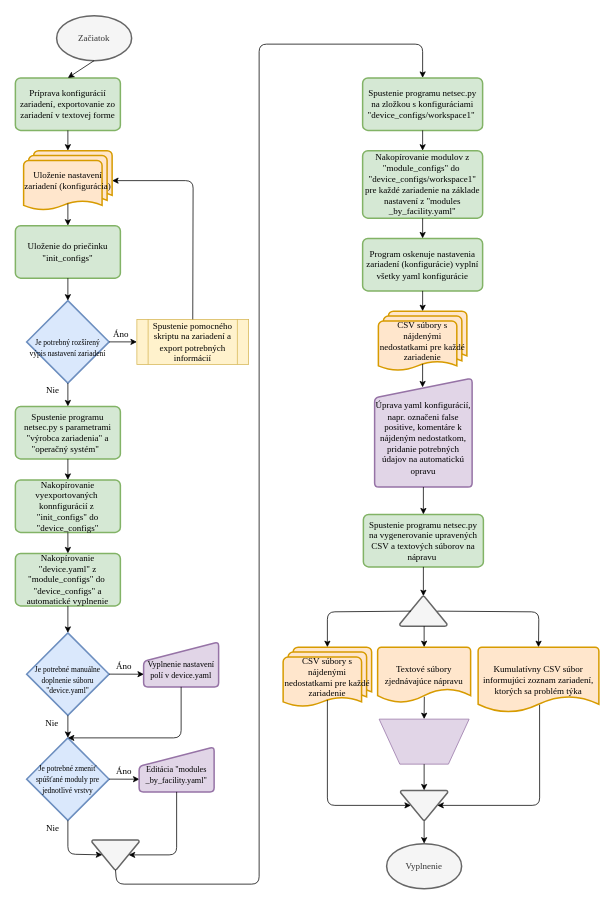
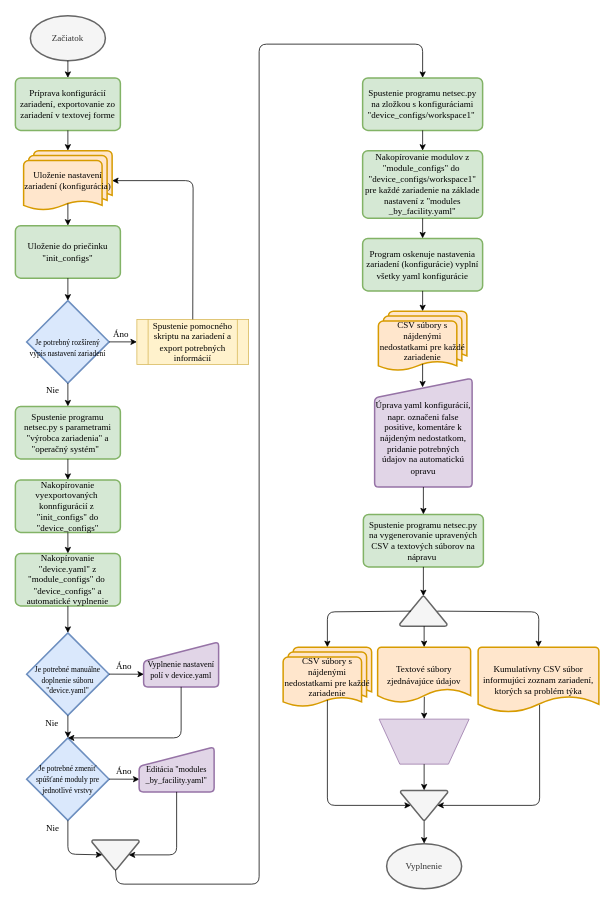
  <mxCell id="0" />
  <mxCell id="1" parent="0" />
- <mxCell id="2" value="Začiatok" style="strokeWidth=2;html=1;shape=mxgraph.flowchart.start_1;whiteSpace=wrap;fontFamily=Vafle VUT;fillColor=#f5f5f5;strokeColor=#666666;fontColor=#333333;" vertex="1" parent="1"><mxGeometry x="75" y="20" width="100" height="60" as="geometry" /></mxCell>
+ <mxCell id="2" value="Začiatok" style="strokeWidth=2;html=1;shape=mxgraph.flowchart.start_1;whiteSpace=wrap;fontFamily=Vafle VUT;fillColor=#f5f5f5;strokeColor=#666666;fontColor=#333333;" vertex="1" parent="1"><mxGeometry x="40" y="20" width="100" height="60" as="geometry" /></mxCell>
  <mxCell id="3" value="&lt;font style=&quot;font-size: 10px&quot;&gt;&lt;br&gt;Je potrebný rozšírený výpis nastavení zariadení&lt;/font&gt;" style="strokeWidth=2;html=1;shape=mxgraph.flowchart.decision;whiteSpace=wrap;fontFamily=Vafle VUT;fillColor=#dae8fc;strokeColor=#6c8ebf;" vertex="1" parent="1"><mxGeometry x="35" y="400" width="110" height="110" as="geometry" /></mxCell>
  <mxCell id="4" value="Spustenie pomocného skriptu na zariadení a export potrebných informácií" style="shape=process;whiteSpace=wrap;html=1;backgroundOutline=1;fontFamily=Vafle VUT;fillColor=#fff2cc;strokeColor=#d6b656;" vertex="1" parent="1"><mxGeometry x="182" y="425" width="149" height="60" as="geometry" /></mxCell>
  <mxCell id="5" value="" style="endArrow=classic;html=1;fontFamily=Vafle VUT;entryX=0;entryY=0.5;entryDx=0;entryDy=0;exitX=1;exitY=0.5;exitDx=0;exitDy=0;exitPerimeter=0;" edge="1" parent="1" source="3" target="4"><mxGeometry width="50" height="50" relative="1" as="geometry"><mxPoint x="30" y="590" as="sourcePoint" /><mxPoint x="80" y="540" as="targetPoint" /></mxGeometry></mxCell>
  <mxCell id="6" value="Áno" style="text;html=1;strokeColor=none;fillColor=none;align=center;verticalAlign=middle;whiteSpace=wrap;rounded=0;fontFamily=Vafle VUT;" vertex="1" parent="1"><mxGeometry x="141" y="435" width="40" height="20" as="geometry" /></mxCell>
  <mxCell id="7" value="" style="endArrow=classic;html=1;fontFamily=Vafle VUT;exitX=0.5;exitY=0;exitDx=0;exitDy=0;entryX=1;entryY=0.5;entryDx=0;entryDy=0;entryPerimeter=0;" edge="1" parent="1" source="4" target="11"><mxGeometry width="50" height="50" relative="1" as="geometry"><mxPoint x="67" y="610" as="sourcePoint" /><mxPoint x="390" y="465" as="targetPoint" /><Array as="points"><mxPoint x="257" y="240" /></Array></mxGeometry></mxCell>
  <mxCell id="8" value="Nie" style="text;html=1;strokeColor=none;fillColor=none;align=center;verticalAlign=middle;whiteSpace=wrap;rounded=0;fontFamily=Vafle VUT;" vertex="1" parent="1"><mxGeometry x="50" y="510" width="40" height="20" as="geometry" /></mxCell>
  <mxCell id="9" value="Spustenie programu netsec.py s parametrami &quot;výrobca zariadenia&quot; a &quot;operačný systém&quot;&amp;nbsp;&amp;nbsp;" style="rounded=1;whiteSpace=wrap;html=1;absoluteArcSize=1;arcSize=14;strokeWidth=2;fontFamily=Vafle VUT;fillColor=#d5e8d4;strokeColor=#82b366;" vertex="1" parent="1"><mxGeometry x="20" y="541" width="140" height="70" as="geometry" /></mxCell>
  <mxCell id="10" value="Príprava konfigurácií zariadení, exportovanie zo zariadení v textovej forme" style="rounded=1;whiteSpace=wrap;html=1;absoluteArcSize=1;arcSize=14;strokeWidth=2;fontFamily=Vafle VUT;fillColor=#d5e8d4;strokeColor=#82b366;" vertex="1" parent="1"><mxGeometry x="20" y="103" width="140" height="70" as="geometry" /></mxCell>
  <mxCell id="11" value="Uloženie nastavení zariadení (konfigurácia)" style="strokeWidth=2;html=1;shape=mxgraph.flowchart.multi-document;whiteSpace=wrap;fontFamily=Vafle VUT;fillColor=#ffe6cc;strokeColor=#d79b00;" vertex="1" parent="1"><mxGeometry x="31" y="200" width="118" height="80" as="geometry" /></mxCell>
  <mxCell id="12" value="" style="endArrow=classic;html=1;fontFamily=Vafle VUT;entryX=0.5;entryY=0;entryDx=0;entryDy=0;entryPerimeter=0;exitX=0.5;exitY=1;exitDx=0;exitDy=0;" edge="1" parent="1" source="10" target="11"><mxGeometry width="50" height="50" relative="1" as="geometry"><mxPoint x="-260" y="359" as="sourcePoint" /><mxPoint x="-210" y="309" as="targetPoint" /></mxGeometry></mxCell>
  <mxCell id="13" value="Uloženie do priečinku &quot;init_configs&quot;" style="rounded=1;whiteSpace=wrap;html=1;absoluteArcSize=1;arcSize=14;strokeWidth=2;fontFamily=Vafle VUT;fillColor=#d5e8d4;strokeColor=#82b366;" vertex="1" parent="1"><mxGeometry x="20" y="300" width="140" height="70" as="geometry" /></mxCell>
  <mxCell id="14" value="" style="endArrow=classic;html=1;fontFamily=Vafle VUT;exitX=0.5;exitY=0.88;exitDx=0;exitDy=0;exitPerimeter=0;" edge="1" parent="1" source="11" target="13"><mxGeometry width="50" height="50" relative="1" as="geometry"><mxPoint x="100" y="189" as="sourcePoint" /><mxPoint x="100" y="219" as="targetPoint" /></mxGeometry></mxCell>
  <mxCell id="15" value="" style="endArrow=classic;html=1;fontFamily=Vafle VUT;entryX=0.5;entryY=0;entryDx=0;entryDy=0;exitX=0.5;exitY=1;exitDx=0;exitDy=0;exitPerimeter=0;" edge="1" parent="1" source="2" target="10"><mxGeometry width="50" height="50" relative="1" as="geometry"><mxPoint x="40" y="469" as="sourcePoint" /><mxPoint x="90" y="419" as="targetPoint" /></mxGeometry></mxCell>
  <mxCell id="16" value="" style="endArrow=classic;html=1;fontFamily=Vafle VUT;entryX=0.5;entryY=0;entryDx=0;entryDy=0;entryPerimeter=0;exitX=0.5;exitY=1;exitDx=0;exitDy=0;" edge="1" parent="1" source="13" target="3"><mxGeometry width="50" height="50" relative="1" as="geometry"><mxPoint x="20" y="790" as="sourcePoint" /><mxPoint x="70" y="740" as="targetPoint" /></mxGeometry></mxCell>
  <mxCell id="17" value="" style="endArrow=classic;html=1;fontFamily=Vafle VUT;entryX=0.5;entryY=0;entryDx=0;entryDy=0;exitX=0.5;exitY=1;exitDx=0;exitDy=0;exitPerimeter=0;" edge="1" parent="1" source="3" target="9"><mxGeometry width="50" height="50" relative="1" as="geometry"><mxPoint x="90" y="519" as="sourcePoint" /><mxPoint x="70" y="660" as="targetPoint" /></mxGeometry></mxCell>
  <mxCell id="18" value="Nakopírovanie vyexportovaných&amp;nbsp; konnfigurácií z&amp;nbsp; &quot;init_configs&quot; do &quot;device_configs&quot;" style="rounded=1;whiteSpace=wrap;html=1;absoluteArcSize=1;arcSize=14;strokeWidth=2;fontFamily=Vafle VUT;fillColor=#d5e8d4;strokeColor=#82b366;" vertex="1" parent="1"><mxGeometry x="20" y="639" width="140" height="70" as="geometry" /></mxCell>
  <mxCell id="19" value="Nakopírovanie &quot;device.yaml&quot; z &quot;module_configs&quot; do&amp;nbsp; &quot;device_configs&quot; a automatické vyplnenie" style="rounded=1;whiteSpace=wrap;html=1;absoluteArcSize=1;arcSize=14;strokeWidth=2;fontFamily=Vafle VUT;fillColor=#d5e8d4;strokeColor=#82b366;" vertex="1" parent="1"><mxGeometry x="20" y="737" width="140" height="70" as="geometry" /></mxCell>
  <mxCell id="20" value="" style="endArrow=classic;html=1;fontFamily=Vafle VUT;exitX=0.5;exitY=1;exitDx=0;exitDy=0;entryX=0.5;entryY=0;entryDx=0;entryDy=0;" edge="1" parent="1" source="9" target="18"><mxGeometry width="50" height="50" relative="1" as="geometry"><mxPoint x="20" y="920" as="sourcePoint" /><mxPoint x="90" y="638" as="targetPoint" /></mxGeometry></mxCell>
  <mxCell id="21" value="" style="endArrow=classic;html=1;fontFamily=Vafle VUT;exitX=0.5;exitY=1;exitDx=0;exitDy=0;" edge="1" parent="1" source="18"><mxGeometry width="50" height="50" relative="1" as="geometry"><mxPoint x="20" y="918" as="sourcePoint" /><mxPoint x="90" y="737" as="targetPoint" /></mxGeometry></mxCell>
  <mxCell id="22" value="&lt;font style=&quot;font-size: 10px&quot;&gt;&lt;br&gt;Je potrebné manuálne doplnenie súboru &quot;device.yaml&quot;&lt;/font&gt;" style="strokeWidth=2;html=1;shape=mxgraph.flowchart.decision;whiteSpace=wrap;fontFamily=Vafle VUT;fillColor=#dae8fc;strokeColor=#6c8ebf;" vertex="1" parent="1"><mxGeometry x="35" y="843" width="110" height="110" as="geometry" /></mxCell>
  <mxCell id="23" value="" style="endArrow=classic;html=1;fontFamily=Vafle VUT;exitX=0.5;exitY=1;exitDx=0;exitDy=0;" edge="1" parent="1" source="19"><mxGeometry width="50" height="50" relative="1" as="geometry"><mxPoint x="20" y="1068" as="sourcePoint" /><mxPoint x="90" y="843" as="targetPoint" /></mxGeometry></mxCell>
  <mxCell id="24" value="" style="endArrow=classic;html=1;fontFamily=Vafle VUT;exitX=1;exitY=0.5;exitDx=0;exitDy=0;exitPerimeter=0;entryX=0.004;entryY=0.719;entryDx=0;entryDy=0;entryPerimeter=0;" edge="1" parent="1" source="22" target="25"><mxGeometry width="50" height="50" relative="1" as="geometry"><mxPoint x="20" y="1208" as="sourcePoint" /><mxPoint x="160" y="978" as="targetPoint" /></mxGeometry></mxCell>
  <mxCell id="25" value="&lt;font style=&quot;font-size: 11px&quot;&gt;&lt;br&gt;Vyplnenie nastavení polí v device.yaml&lt;/font&gt;" style="html=1;strokeWidth=2;shape=manualInput;whiteSpace=wrap;rounded=1;size=26;arcSize=11;fontFamily=Vafle VUT;fillColor=#e1d5e7;strokeColor=#9673a6;" vertex="1" parent="1"><mxGeometry x="191" y="855" width="100" height="60" as="geometry" /></mxCell>
  <mxCell id="26" value="" style="endArrow=classic;html=1;fontFamily=Vafle VUT;exitX=0.5;exitY=1;exitDx=0;exitDy=0;exitPerimeter=0;entryX=0.5;entryY=0;entryDx=0;entryDy=0;entryPerimeter=0;" edge="1" parent="1" source="22" target="30"><mxGeometry width="50" height="50" relative="1" as="geometry"><mxPoint x="20" y="1178" as="sourcePoint" /><mxPoint x="90" y="1034" as="targetPoint" /></mxGeometry></mxCell>
  <mxCell id="27" value="Áno" style="text;html=1;strokeColor=none;fillColor=none;align=center;verticalAlign=middle;whiteSpace=wrap;rounded=0;fontFamily=Vafle VUT;" vertex="1" parent="1"><mxGeometry x="145" y="878" width="40" height="20" as="geometry" /></mxCell>
  <mxCell id="28" value="Nie" style="text;html=1;strokeColor=none;fillColor=none;align=center;verticalAlign=middle;whiteSpace=wrap;rounded=0;fontFamily=Vafle VUT;" vertex="1" parent="1"><mxGeometry x="49" y="953" width="40" height="20" as="geometry" /></mxCell>
  <mxCell id="29" value="&lt;span style=&quot;white-space: normal&quot;&gt;&lt;font style=&quot;font-size: 12px&quot;&gt;Spustenie programu netsec.py na zložkou s konfiguráciami &quot;device_configs/workspace1&quot;&amp;nbsp;&lt;/font&gt;&lt;/span&gt;" style="rounded=1;whiteSpace=wrap;html=1;absoluteArcSize=1;arcSize=14;strokeWidth=2;fontFamily=Vafle VUT;fillColor=#d5e8d4;strokeColor=#82b366;" vertex="1" parent="1"><mxGeometry x="483" y="103" width="160" height="70" as="geometry" /></mxCell>
  <mxCell id="30" value="&lt;span style=&quot;font-size: 10px&quot;&gt;Je potrebné zmeniť spúšťané moduly pre jednotlivé vrstvy&lt;/span&gt;" style="strokeWidth=2;html=1;shape=mxgraph.flowchart.decision;whiteSpace=wrap;fontFamily=Vafle VUT;fillColor=#dae8fc;strokeColor=#6c8ebf;" vertex="1" parent="1"><mxGeometry x="35" y="983" width="110" height="110" as="geometry" /></mxCell>
  <mxCell id="31" value="" style="endArrow=classic;html=1;fontFamily=Vafle VUT;exitX=1;exitY=0.5;exitDx=0;exitDy=0;exitPerimeter=0;entryX=0.004;entryY=0.719;entryDx=0;entryDy=0;entryPerimeter=0;" edge="1" parent="1" source="30" target="32"><mxGeometry width="50" height="50" relative="1" as="geometry"><mxPoint x="485" y="1158" as="sourcePoint" /><mxPoint x="625" y="928" as="targetPoint" /></mxGeometry></mxCell>
  <mxCell id="32" value="&lt;font style=&quot;font-size: 11px&quot;&gt;&lt;br&gt;Editácia &quot;modules _by_facility.yaml&quot;&lt;/font&gt;" style="html=1;strokeWidth=2;shape=manualInput;whiteSpace=wrap;rounded=1;size=26;arcSize=11;fontFamily=Vafle VUT;fillColor=#e1d5e7;strokeColor=#9673a6;" vertex="1" parent="1"><mxGeometry x="185" y="995" width="100" height="60" as="geometry" /></mxCell>
  <mxCell id="33" value="Áno" style="text;html=1;strokeColor=none;fillColor=none;align=center;verticalAlign=middle;whiteSpace=wrap;rounded=0;fontFamily=Vafle VUT;" vertex="1" parent="1"><mxGeometry x="145" y="1018" width="40" height="20" as="geometry" /></mxCell>
  <mxCell id="34" value="Nie" style="text;html=1;strokeColor=none;fillColor=none;align=center;verticalAlign=middle;whiteSpace=wrap;rounded=0;fontFamily=Vafle VUT;" vertex="1" parent="1"><mxGeometry x="50" y="1094" width="40" height="20" as="geometry" /></mxCell>
  <mxCell id="35" value="" style="endArrow=classic;html=1;fontFamily=Vafle VUT;entryX=0.5;entryY=0;entryDx=0;entryDy=0;entryPerimeter=0;exitX=0.5;exitY=1;exitDx=0;exitDy=0;" edge="1" parent="1" source="25" target="30"><mxGeometry width="50" height="50" relative="1" as="geometry"><mxPoint x="25" y="1256" as="sourcePoint" /><mxPoint x="75" y="1206" as="targetPoint" /><Array as="points"><mxPoint x="241" y="983" /></Array></mxGeometry></mxCell>
  <mxCell id="36" value="&lt;font style=&quot;font-size: 12px&quot;&gt;Nakopírovanie modulov z &quot;module_configs&quot; do&amp;nbsp; &quot;device_configs/workspace1&quot; pre každé zariadenie na základe nastavení z &quot;modules _by_facility.yaml&quot;&lt;/font&gt;" style="rounded=1;whiteSpace=wrap;html=1;absoluteArcSize=1;arcSize=14;strokeWidth=2;fontFamily=Vafle VUT;fillColor=#d5e8d4;strokeColor=#82b366;" vertex="1" parent="1"><mxGeometry x="483" y="200" width="160" height="90" as="geometry" /></mxCell>
  <mxCell id="37" value="" style="endArrow=classic;html=1;fontFamily=Vafle VUT;entryX=0.5;entryY=0;entryDx=0;entryDy=0;" edge="1" parent="1" source="29" target="36"><mxGeometry width="50" height="50" relative="1" as="geometry"><mxPoint x="503" y="380" as="sourcePoint" /><mxPoint x="543" y="400" as="targetPoint" /></mxGeometry></mxCell>
  <mxCell id="38" value="&lt;span style=&quot;white-space: normal&quot;&gt;&lt;font style=&quot;font-size: 12px&quot;&gt;Program oskenuje nastavenia zariadení (konfigurácie) vyplní všetky yaml konfigurácie&lt;/font&gt;&lt;/span&gt;" style="rounded=1;whiteSpace=wrap;html=1;absoluteArcSize=1;arcSize=14;strokeWidth=2;fontFamily=Vafle VUT;fillColor=#d5e8d4;strokeColor=#82b366;" vertex="1" parent="1"><mxGeometry x="483" y="317" width="160" height="70" as="geometry" /></mxCell>
  <mxCell id="39" value="" style="endArrow=classic;html=1;fontFamily=Vafle VUT;exitX=0.5;exitY=1;exitDx=0;exitDy=0;" edge="1" parent="1" source="36" target="38"><mxGeometry width="50" height="50" relative="1" as="geometry"><mxPoint x="583" y="308" as="sourcePoint" /><mxPoint x="603" y="468" as="targetPoint" /></mxGeometry></mxCell>
  <mxCell id="40" value="CSV súbory s nájdenými nedostatkami pre každé zariadenie" style="strokeWidth=2;html=1;shape=mxgraph.flowchart.multi-document;whiteSpace=wrap;fontFamily=Vafle VUT;fillColor=#ffe6cc;strokeColor=#d79b00;" vertex="1" parent="1"><mxGeometry x="504" y="414" width="118" height="80" as="geometry" /></mxCell>
  <mxCell id="41" value="" style="endArrow=classic;html=1;fontFamily=Vafle VUT;exitX=0.5;exitY=1;exitDx=0;exitDy=0;entryX=0.5;entryY=0;entryDx=0;entryDy=0;entryPerimeter=0;" edge="1" parent="1" source="38" target="40"><mxGeometry width="50" height="50" relative="1" as="geometry"><mxPoint x="573" y="290" as="sourcePoint" /><mxPoint x="573" y="327" as="targetPoint" /></mxGeometry></mxCell>
  <mxCell id="42" value="" style="endArrow=classic;html=1;fontFamily=Vafle VUT;exitX=0.5;exitY=0.88;exitDx=0;exitDy=0;exitPerimeter=0;entryX=0.492;entryY=0.084;entryDx=0;entryDy=0;entryPerimeter=0;" edge="1" parent="1" source="40" target="43"><mxGeometry width="50" height="50" relative="1" as="geometry"><mxPoint x="563" y="500" as="sourcePoint" /><mxPoint x="563" y="518" as="targetPoint" /></mxGeometry></mxCell>
  <mxCell id="43" value="&lt;br&gt;Úprava yaml konfigurácií, napr. označeni false positive, komentáre k nájdeným nedostatkom, pridanie potrebných údajov na automatickú opravu" style="html=1;strokeWidth=2;shape=manualInput;whiteSpace=wrap;rounded=1;size=26;arcSize=11;fontFamily=Vafle VUT;fillColor=#e1d5e7;strokeColor=#9673a6;" vertex="1" parent="1"><mxGeometry x="499" y="503.5" width="130" height="145" as="geometry" /></mxCell>
  <mxCell id="44" value="&lt;span style=&quot;white-space: normal&quot;&gt;&lt;font style=&quot;font-size: 12px&quot;&gt;Spustenie programu netsec.py na vygenerovanie upravených CSV a textových súborov na nápravu&amp;nbsp;&lt;/font&gt;&lt;/span&gt;" style="rounded=1;whiteSpace=wrap;html=1;absoluteArcSize=1;arcSize=14;strokeWidth=2;fontFamily=Vafle VUT;fillColor=#d5e8d4;strokeColor=#82b366;" vertex="1" parent="1"><mxGeometry x="484" y="685" width="160" height="70" as="geometry" /></mxCell>
  <mxCell id="45" value="" style="endArrow=classic;html=1;fontFamily=Vafle VUT;exitX=0.5;exitY=1;exitDx=0;exitDy=0;entryX=0.5;entryY=0;entryDx=0;entryDy=0;" edge="1" parent="1" source="43" target="44"><mxGeometry width="50" height="50" relative="1" as="geometry"><mxPoint x="593" y="698" as="sourcePoint" /><mxPoint x="593" y="698" as="targetPoint" /></mxGeometry></mxCell>
  <mxCell id="46" value="CSV súbory s nájdenými nedostatkami pre každé zariadenie" style="strokeWidth=2;html=1;shape=mxgraph.flowchart.multi-document;whiteSpace=wrap;fontFamily=Vafle VUT;fillColor=#ffe6cc;strokeColor=#d79b00;" vertex="1" parent="1"><mxGeometry x="377" y="862" width="118" height="80" as="geometry" /></mxCell>
  <mxCell id="47" value="Kumulatívny CSV súbor informujúci zoznam zariadení, ktorých sa problém týka" style="strokeWidth=2;html=1;shape=mxgraph.flowchart.document2;whiteSpace=wrap;size=0.25;fontFamily=Vafle VUT;fillColor=#ffe6cc;strokeColor=#d79b00;" vertex="1" parent="1"><mxGeometry x="637" y="862" width="161" height="87" as="geometry" /></mxCell>
- <mxCell id="48" value="Textové súbory zjednávajúce nápravu" style="strokeWidth=2;html=1;shape=mxgraph.flowchart.document2;whiteSpace=wrap;size=0.25;fontFamily=Vafle VUT;fillColor=#ffe6cc;strokeColor=#d79b00;" vertex="1" parent="1"><mxGeometry x="503" y="862" width="124" height="74" as="geometry" /></mxCell>
+ <mxCell id="48" value="Textové súbory zjednávajúce údajov" style="strokeWidth=2;html=1;shape=mxgraph.flowchart.document2;whiteSpace=wrap;size=0.25;fontFamily=Vafle VUT;fillColor=#ffe6cc;strokeColor=#d79b00;" vertex="1" parent="1"><mxGeometry x="503" y="862" width="124" height="74" as="geometry" /></mxCell>
  <mxCell id="49" value="Vyplnenie" style="strokeWidth=2;html=1;shape=mxgraph.flowchart.start_1;whiteSpace=wrap;fontFamily=Vafle VUT;fillColor=#f5f5f5;strokeColor=#666666;fontColor=#333333;" vertex="1" parent="1"><mxGeometry x="515" y="1124" width="100" height="60" as="geometry" /></mxCell>
  <mxCell id="50" value="" style="strokeWidth=2;html=1;shape=mxgraph.flowchart.extract_or_measurement;whiteSpace=wrap;fontFamily=Vafle VUT;fillColor=#f5f5f5;strokeColor=#666666;fontColor=#333333;" vertex="1" parent="1"><mxGeometry x="532.5" y="794" width="63" height="40" as="geometry" /></mxCell>
  <mxCell id="51" value="" style="endArrow=classic;html=1;fontFamily=Vafle VUT;entryX=0.5;entryY=0;entryDx=0;entryDy=0;entryPerimeter=0;exitX=0.5;exitY=1;exitDx=0;exitDy=0;" edge="1" parent="1" source="44" target="50"><mxGeometry width="50" height="50" relative="1" as="geometry"><mxPoint x="716.5" y="763" as="sourcePoint" /><mxPoint x="766.5" y="713" as="targetPoint" /></mxGeometry></mxCell>
  <mxCell id="52" value="" style="endArrow=classic;html=1;fontFamily=Vafle VUT;entryX=0.5;entryY=0;entryDx=0;entryDy=0;entryPerimeter=0;exitX=0.22;exitY=0.5;exitDx=0;exitDy=0;exitPerimeter=0;" edge="1" parent="1" target="46"><mxGeometry width="50" height="50" relative="1" as="geometry"><mxPoint x="547.36" y="814" as="sourcePoint" /><mxPoint x="488" y="795" as="targetPoint" /><Array as="points"><mxPoint x="436" y="815" /></Array></mxGeometry></mxCell>
  <mxCell id="53" value="" style="endArrow=classic;html=1;fontFamily=Vafle VUT;entryX=0.5;entryY=0;entryDx=0;entryDy=0;entryPerimeter=0;exitX=0.5;exitY=1;exitDx=0;exitDy=0;exitPerimeter=0;" edge="1" parent="1" target="48"><mxGeometry width="50" height="50" relative="1" as="geometry"><mxPoint x="565" y="834" as="sourcePoint" /><mxPoint x="576" y="795" as="targetPoint" /></mxGeometry></mxCell>
  <mxCell id="54" value="" style="endArrow=classic;html=1;fontFamily=Vafle VUT;entryX=0.5;entryY=0;entryDx=0;entryDy=0;entryPerimeter=0;exitX=0.78;exitY=0.5;exitDx=0;exitDy=0;exitPerimeter=0;" edge="1" parent="1" target="47"><mxGeometry width="50" height="50" relative="1" as="geometry"><mxPoint x="582.64" y="814" as="sourcePoint" /><mxPoint x="576" y="795" as="targetPoint" /><Array as="points"><mxPoint x="718" y="815" /></Array></mxGeometry></mxCell>
  <mxCell id="55" value="" style="strokeWidth=2;html=1;shape=mxgraph.flowchart.extract_or_measurement;whiteSpace=wrap;fontFamily=Vafle VUT;rotation=-180;fillColor=#f5f5f5;strokeColor=#666666;fontColor=#333333;" vertex="1" parent="1"><mxGeometry x="122" y="1119" width="63" height="40" as="geometry" /></mxCell>
  <mxCell id="56" value="" style="endArrow=classic;html=1;fontFamily=Vafle VUT;entryX=0.78;entryY=0.5;entryDx=0;entryDy=0;entryPerimeter=0;exitX=0.5;exitY=1;exitDx=0;exitDy=0;exitPerimeter=0;" edge="1" parent="1" source="30" target="55"><mxGeometry width="50" height="50" relative="1" as="geometry"><mxPoint x="95" y="1106" as="sourcePoint" /><mxPoint x="90" y="1137" as="targetPoint" /><Array as="points"><mxPoint x="90" y="1138" /></Array></mxGeometry></mxCell>
  <mxCell id="57" value="" style="endArrow=classic;html=1;fontFamily=Vafle VUT;entryX=0.22;entryY=0.5;entryDx=0;entryDy=0;entryPerimeter=0;exitX=0.5;exitY=1;exitDx=0;exitDy=0;" edge="1" parent="1" source="32" target="55"><mxGeometry width="50" height="50" relative="1" as="geometry"><mxPoint x="245" y="1076" as="sourcePoint" /><mxPoint x="280.86" y="1119" as="targetPoint" /><Array as="points"><mxPoint x="235" y="1139" /></Array></mxGeometry></mxCell>
  <mxCell id="58" value="" style="endArrow=classic;html=1;fontFamily=Vafle VUT;exitX=0.5;exitY=0;exitDx=0;exitDy=0;exitPerimeter=0;entryX=0.5;entryY=0;entryDx=0;entryDy=0;" edge="1" parent="1" source="55" target="29"><mxGeometry width="50" height="50" relative="1" as="geometry"><mxPoint x="153.5" y="1159" as="sourcePoint" /><mxPoint x="563" y="103" as="targetPoint" /><Array as="points"><mxPoint x="155" y="1178" /><mxPoint x="345" y="1178" /><mxPoint x="345" y="58" /><mxPoint x="563" y="58" /></Array></mxGeometry></mxCell>
  <mxCell id="59" value="" style="strokeWidth=2;html=1;shape=mxgraph.flowchart.extract_or_measurement;whiteSpace=wrap;fontFamily=Vafle VUT;rotation=-180;fillColor=#f5f5f5;strokeColor=#666666;fontColor=#333333;" vertex="1" parent="1"><mxGeometry x="533.5" y="1053" width="63" height="40" as="geometry" /></mxCell>
  <mxCell id="60" value="" style="endArrow=classic;html=1;fontFamily=Vafle VUT;entryX=0.5;entryY=0;entryDx=0;entryDy=0;exitX=0.502;exitY=0.894;exitDx=0;exitDy=0;exitPerimeter=0;" edge="1" parent="1" source="48" target="62"><mxGeometry width="50" height="50" relative="1" as="geometry"><mxPoint x="574" y="938" as="sourcePoint" /><mxPoint x="574" y="804" as="targetPoint" /></mxGeometry></mxCell>
  <mxCell id="61" value="" style="group" vertex="1" connectable="0" parent="1"><mxGeometry x="505" y="958" width="120" height="60" as="geometry" /></mxCell>
  <mxCell id="62" value="" style="verticalLabelPosition=bottom;verticalAlign=top;html=1;shape=trapezoid;perimeter=trapezoidPerimeter;whiteSpace=wrap;size=0.23;arcSize=10;flipV=1;fontFamily=Vafle VUT;fillColor=#e1d5e7;strokeColor=#9673a6;" vertex="1" parent="61"><mxGeometry width="120" height="60" as="geometry" /></mxCell>
  <mxCell id="63" value="" style="endArrow=classic;html=1;fontFamily=Vafle VUT;entryX=0.78;entryY=0.5;entryDx=0;entryDy=0;exitX=0.5;exitY=0.88;exitDx=0;exitDy=0;exitPerimeter=0;entryPerimeter=0;" edge="1" parent="1" source="46" target="59"><mxGeometry width="50" height="50" relative="1" as="geometry"><mxPoint x="575.248" y="938.156" as="sourcePoint" /><mxPoint x="575" y="968" as="targetPoint" /><Array as="points"><mxPoint x="436" y="1073" /></Array></mxGeometry></mxCell>
  <mxCell id="64" value="" style="endArrow=classic;html=1;fontFamily=Vafle VUT;entryX=0.22;entryY=0.5;entryDx=0;entryDy=0;entryPerimeter=0;exitX=0.509;exitY=0.884;exitDx=0;exitDy=0;exitPerimeter=0;" edge="1" parent="1" source="47" target="59"><mxGeometry width="50" height="50" relative="1" as="geometry"><mxPoint x="735" y="958" as="sourcePoint" /><mxPoint x="585" y="978" as="targetPoint" /><Array as="points"><mxPoint x="719" y="1073" /></Array></mxGeometry></mxCell>
  <mxCell id="65" value="" style="endArrow=classic;html=1;fontFamily=Vafle VUT;entryX=0.5;entryY=1;entryDx=0;entryDy=0;exitX=0.5;exitY=1;exitDx=0;exitDy=0;entryPerimeter=0;" edge="1" parent="1" source="62" target="59"><mxGeometry width="50" height="50" relative="1" as="geometry"><mxPoint x="595.248" y="958.156" as="sourcePoint" /><mxPoint x="595" y="988" as="targetPoint" /></mxGeometry></mxCell>
  <mxCell id="66" value="" style="endArrow=classic;html=1;fontFamily=Vafle VUT;exitX=0.5;exitY=0;exitDx=0;exitDy=0;exitPerimeter=0;" edge="1" parent="1" source="59" target="49"><mxGeometry width="50" height="50" relative="1" as="geometry"><mxPoint x="605.248" y="968.156" as="sourcePoint" /><mxPoint x="605" y="998" as="targetPoint" /></mxGeometry></mxCell>
